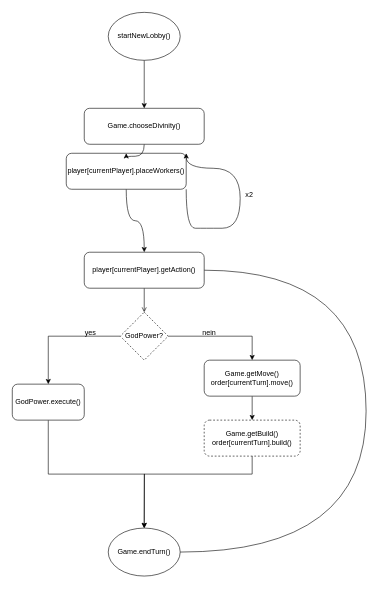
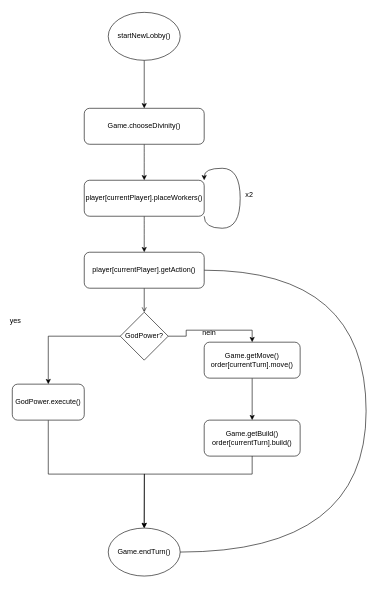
  <mxCell id="0" />
  <mxCell id="1" parent="0" />
  <mxCell id="2" value="" style="edgeStyle=none;rounded=0;orthogonalLoop=1;jettySize=auto;html=1;" parent="1" source="3" target="9" edge="1"><mxGeometry relative="1" as="geometry"><mxPoint x="240" y="180" as="targetPoint" /></mxGeometry></mxCell>
  <mxCell id="3" value="startNewLobby()" style="ellipse;whiteSpace=wrap;html=1;" parent="1" vertex="1"><mxGeometry x="180" width="120" height="80" as="geometry" y="20" /></mxCell>
  <mxCell id="4" value="" style="edgeStyle=orthogonalEdgeStyle;curved=1;rounded=0;orthogonalLoop=1;jettySize=auto;html=1;entryX=0.5;entryY=0;entryDx=0;entryDy=0;" parent="1" source="5" target="24" edge="1"><mxGeometry relative="1" as="geometry"><mxPoint x="240" y="440" as="targetPoint" /></mxGeometry></mxCell>
- <mxCell id="5" value="player[currentPlayer].placeWorkers()" style="rounded=1;whiteSpace=wrap;html=1;" parent="1" vertex="1"><mxGeometry x="110" y="255" width="200" height="60" as="geometry" /></mxCell>
+ <mxCell id="5" value="player[currentPlayer].placeWorkers()" style="rounded=1;whiteSpace=wrap;html=1;" parent="1" vertex="1"><mxGeometry x="140" y="300" width="200" height="60" as="geometry" /></mxCell>
  <mxCell id="6" style="edgeStyle=orthogonalEdgeStyle;rounded=0;orthogonalLoop=1;jettySize=auto;html=1;exitX=1;exitY=1;exitDx=0;exitDy=0;entryX=1;entryY=0;entryDx=0;entryDy=0;curved=1;" parent="1" source="5" target="5" edge="1"><mxGeometry relative="1" as="geometry"><Array as="points"><mxPoint x="340" y="380" /><mxPoint x="400" y="380" /><mxPoint x="400" y="280" /><mxPoint x="340" y="280" /></Array></mxGeometry></mxCell>
  <mxCell id="7" value="x2" style="text;html=1;align=center;verticalAlign=middle;resizable=0;points=[];autosize=1;" parent="1" vertex="1"><mxGeometry x="400" y="315" width="30" height="20" as="geometry" /></mxCell>
  <mxCell id="8" value="" style="edgeStyle=orthogonalEdgeStyle;curved=1;rounded=0;orthogonalLoop=1;jettySize=auto;html=1;" parent="1" source="9" target="5" edge="1"><mxGeometry relative="1" as="geometry" /></mxCell>
  <mxCell id="9" value="Game.chooseDivinity()" style="rounded=1;whiteSpace=wrap;html=1;" parent="1" vertex="1"><mxGeometry x="140" y="180" width="200" height="60" as="geometry" /></mxCell>
  <mxCell id="10" value="" style="edgeStyle=orthogonalEdgeStyle;rounded=0;orthogonalLoop=1;jettySize=auto;html=1;entryX=0.5;entryY=0;entryDx=0;entryDy=0;" parent="1" source="11" target="14" edge="1"><mxGeometry relative="1" as="geometry"><mxPoint x="120" y="560" as="targetPoint" /></mxGeometry></mxCell>
- <mxCell id="11" value="GodPower?" style="rhombus;whiteSpace=wrap;html=1;dashed=1;" parent="1" vertex="1"><mxGeometry x="200" y="520" width="80" height="80" as="geometry" /></mxCell>
+ <mxCell id="11" value="GodPower?" style="rhombus;whiteSpace=wrap;html=1;" parent="1" vertex="1"><mxGeometry x="200" y="520" width="80" height="80" as="geometry" /></mxCell>
  <mxCell id="12" value="" style="edgeStyle=orthogonalEdgeStyle;rounded=0;orthogonalLoop=1;jettySize=auto;html=1;exitX=1;exitY=0.5;exitDx=0;exitDy=0;entryX=0.5;entryY=0;entryDx=0;entryDy=0;" parent="1" source="11" target="16" edge="1"><mxGeometry relative="1" as="geometry" /></mxCell>
  <mxCell id="13" style="edgeStyle=orthogonalEdgeStyle;rounded=0;orthogonalLoop=1;jettySize=auto;html=1;exitX=0.5;exitY=1;exitDx=0;exitDy=0;entryX=0.5;entryY=0;entryDx=0;entryDy=0;" parent="1" source="14" edge="1"><mxGeometry relative="1" as="geometry"><mxPoint x="240" y="880" as="targetPoint" /></mxGeometry></mxCell>
  <mxCell id="14" value="GodPower.execute()" style="rounded=1;whiteSpace=wrap;html=1;" parent="1" vertex="1"><mxGeometry x="20" y="640" width="120" height="60" as="geometry" /></mxCell>
  <mxCell id="15" value="" style="edgeStyle=orthogonalEdgeStyle;rounded=0;orthogonalLoop=1;jettySize=auto;html=1;" parent="1" source="16" target="18" edge="1"><mxGeometry relative="1" as="geometry" /></mxCell>
- <mxCell id="16" value="Game.getMove()&lt;br&gt;order[currentTurn].move()" style="rounded=1;whiteSpace=wrap;html=1;" parent="1" vertex="1"><mxGeometry x="340" y="600" width="160" height="60" as="geometry" /></mxCell>
+ <mxCell id="16" value="Game.getMove()&lt;br&gt;order[currentTurn].move()" style="rounded=1;whiteSpace=wrap;html=1;" parent="1" vertex="1"><mxGeometry x="340" y="570" width="160" height="60" as="geometry" /></mxCell>
  <mxCell id="17" value="" style="edgeStyle=orthogonalEdgeStyle;rounded=0;orthogonalLoop=1;jettySize=auto;html=1;" parent="1" source="18" edge="1"><mxGeometry relative="1" as="geometry"><mxPoint x="240" y="880" as="targetPoint" /><Array as="points"><mxPoint x="240" y="790" /></Array></mxGeometry></mxCell>
- <mxCell id="18" value="Game.getBuild()&lt;br&gt;order[currentTurn].build()" style="rounded=1;whiteSpace=wrap;html=1;dashed=1;" parent="1" vertex="1"><mxGeometry x="340" y="700" width="160" height="60" as="geometry" /></mxCell>
- <mxCell id="19" value="yes" style="text;html=1;align=center;verticalAlign=middle;resizable=0;points=[];autosize=1;" parent="1" vertex="1"><mxGeometry x="135" y="544" width="30" height="20" as="geometry" /></mxCell>
+ <mxCell id="18" value="Game.getBuild()&lt;br&gt;order[currentTurn].build()" style="rounded=1;whiteSpace=wrap;html=1;" parent="1" vertex="1"><mxGeometry x="340" y="700" width="160" height="60" as="geometry" /></mxCell>
+ <mxCell id="19" value="yes" style="text;html=1;align=center;verticalAlign=middle;resizable=0;points=[];autosize=1;" parent="1" vertex="1"><mxGeometry x="10" y="524" width="30" height="20" as="geometry" /></mxCell>
  <mxCell id="20" value="nein" style="text;html=1;align=center;verticalAlign=middle;resizable=0;points=[];autosize=1;" parent="1" vertex="1"><mxGeometry x="328" y="544" width="40" height="20" as="geometry" /></mxCell>
  <mxCell id="21" style="edgeStyle=orthogonalEdgeStyle;rounded=0;orthogonalLoop=1;jettySize=auto;html=1;exitX=1;exitY=0.5;exitDx=0;exitDy=0;entryX=1;entryY=0.5;entryDx=0;entryDy=0;curved=1;endArrow=none;" parent="1" source="22" target="24" edge="1"><mxGeometry relative="1" as="geometry"><Array as="points"><mxPoint x="610" y="920" /><mxPoint x="610" y="450" /></Array></mxGeometry></mxCell>
  <mxCell id="22" value="Game.endTurn()" style="ellipse;whiteSpace=wrap;html=1;" parent="1" vertex="1"><mxGeometry x="180" y="880" width="120" height="80" as="geometry" /></mxCell>
  <mxCell id="23" style="edgeStyle=orthogonalEdgeStyle;rounded=0;orthogonalLoop=1;jettySize=auto;html=1;exitX=0.5;exitY=1;exitDx=0;exitDy=0;entryX=0.5;entryY=0;entryDx=0;entryDy=0;endArrow=open;" parent="1" source="24" target="11" edge="1"><mxGeometry relative="1" as="geometry" /></mxCell>
  <mxCell id="24" value="player[currentPlayer].getAction()" style="rounded=1;whiteSpace=wrap;html=1;" parent="1" vertex="1"><mxGeometry x="140" y="420" width="200" height="60" as="geometry" /></mxCell>
